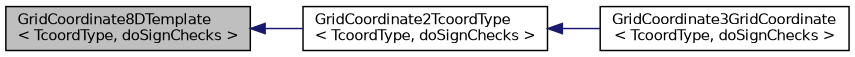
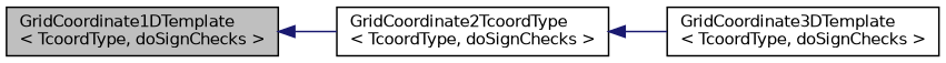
  digraph {
    rankdir=LR
    node [color=black fillcolor=white fontname=Helvetica fontsize=10 shape=record style=filled]
    edge [color=midnightblue dir=back fontname=Helvetica fontsize=10 labelfontname=Helvetica labelfontsize=10 style=solid]
-   n1 [fillcolor=grey75 fontcolor=black height=0.2 label="GridCoordinate8DTemplate\l\< TcoordType, doSignChecks \>" width=0.4]
+   n1 [fillcolor=grey75 fontcolor=black height=0.2 label="GridCoordinate1DTemplate\l\< TcoordType, doSignChecks \>" width=0.4]
    n2 [height=0.2 label="GridCoordinate2TcoordType\l\< TcoordType, doSignChecks \>" width=0.4]
-   n3 [height=0.2 label="GridCoordinate3GridCoordinate\l\< TcoordType, doSignChecks \>" width=0.4]
+   n3 [height=0.2 label="GridCoordinate3DTemplate\l\< TcoordType, doSignChecks \>" width=0.4]
    n1 -> n2
    n2 -> n3
  }
